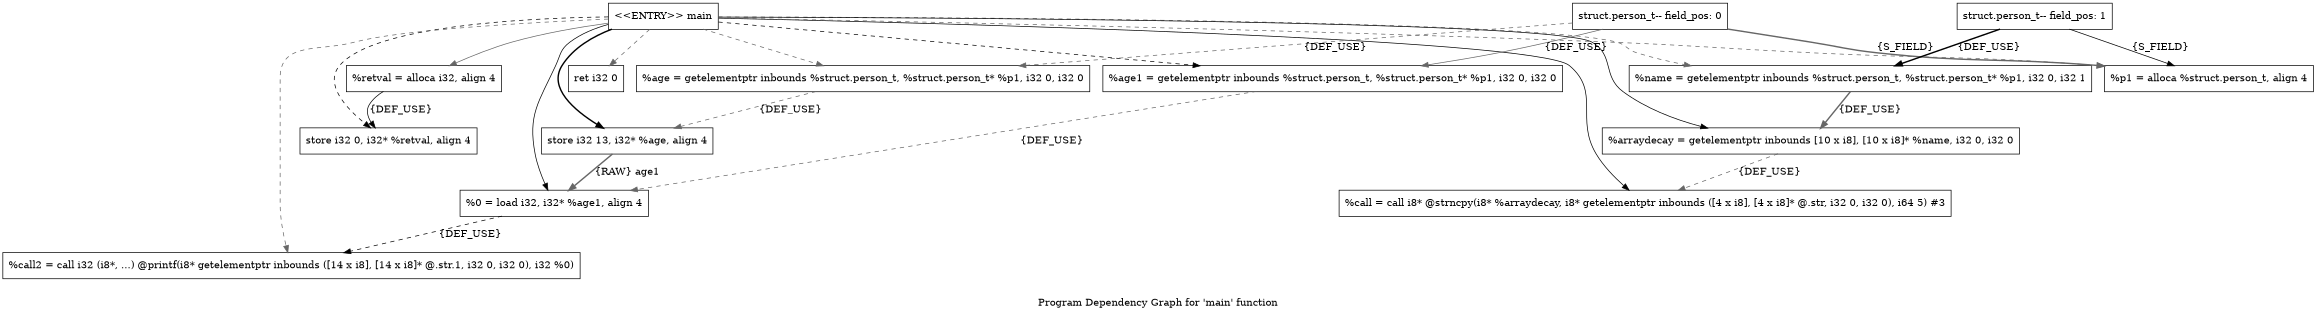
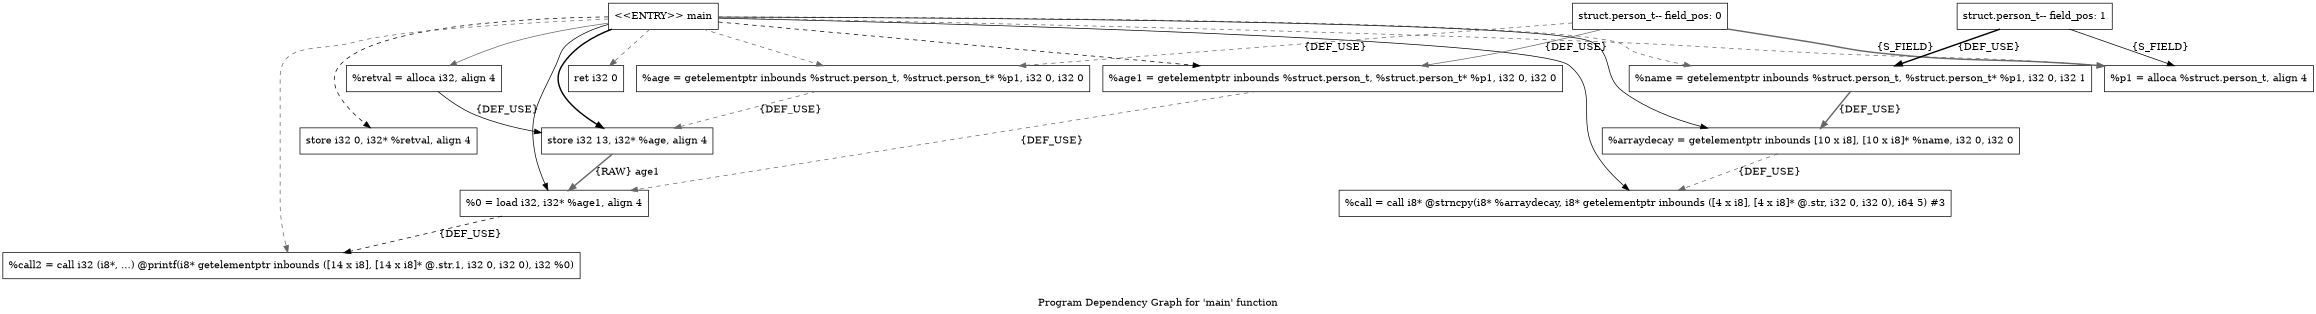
  digraph {
    label="Program Dependency Graph for 'main' function"
    node [shape=record]
    edge [color=gray40 style=dashed]
    n1 [label="{  %retval = alloca i32, align 4}"]
    n2 [label="{  store i32 0, i32* %retval, align 4}"]
    n3 [label="{  %age = getelementptr inbounds %struct.person_t, %struct.person_t* %p1, i32 0, i32 0}"]
    n4 [label="{  store i32 13, i32* %age, align 4}"]
    n5 [label="{  %0 = load i32, i32* %age1, align 4}"]
    n6 [label="{  %call2 = call i32 (i8*, ...) @printf(i8* getelementptr inbounds ([14 x i8], [14 x i8]* @.str.1, i32 0, i32 0), i32 %0)}"]
    n7 [label="{  %name = getelementptr inbounds %struct.person_t, %struct.person_t* %p1, i32 0, i32 1}"]
    n8 [label="{  %arraydecay = getelementptr inbounds [10 x i8], [10 x i8]* %name, i32 0, i32 0}"]
    n9 [label="{  %call = call i8* @strncpy(i8* %arraydecay, i8* getelementptr inbounds ([4 x i8], [4 x i8]* @.str, i32 0, i32 0), i64 5) #3}"]
    n10 [label="{  %age1 = getelementptr inbounds %struct.person_t, %struct.person_t* %p1, i32 0, i32 0}"]
    n11 [label="{\<\<ENTRY\>\> main}"]
    n12 [label="{  %p1 = alloca %struct.person_t, align 4}"]
    n13 [label="{  ret i32 0}"]
    n14 [label="{struct.person_t-- field_pos: 0}"]
    n15 [label="{struct.person_t-- field_pos: 1}"]
-   n1 -> n2 [color=black label="{DEF_USE}" style=solid]
+   n1 -> n4 [color=black label="{DEF_USE}" style=solid]
    n3 -> n4 [label="{DEF_USE}"]
    n4 -> n5 [label="{RAW} age1" style=bold]
    n5 -> n6 [color=black label="{DEF_USE}"]
    n7 -> n8 [label="{DEF_USE}" style=bold]
    n8 -> n9 [label="{DEF_USE}"]
    n10 -> n5 [label="{DEF_USE}"]
    n11 -> n1 [style=solid]
    n11 -> n2 [color=black]
    n11 -> n3
    n11 -> n4 [color=black style=bold]
    n11 -> n5 [color=black style=solid]
    n11 -> n6
    n11 -> n7
    n11 -> n8 [color=black style=solid]
    n11 -> n9 [color=black style=solid]
    n11 -> n10 [color=black]
    n11 -> n12
    n11 -> n13
    n14 -> n3 [label="{DEF_USE}"]
    n14 -> n10 [label="{DEF_USE}" style=solid]
    n14 -> n12 [label="{S_FIELD}" style=bold]
    n15 -> n7 [color=black label="{DEF_USE}" style=bold]
    n15 -> n12 [color=black label="{S_FIELD}" style=solid]
  }
